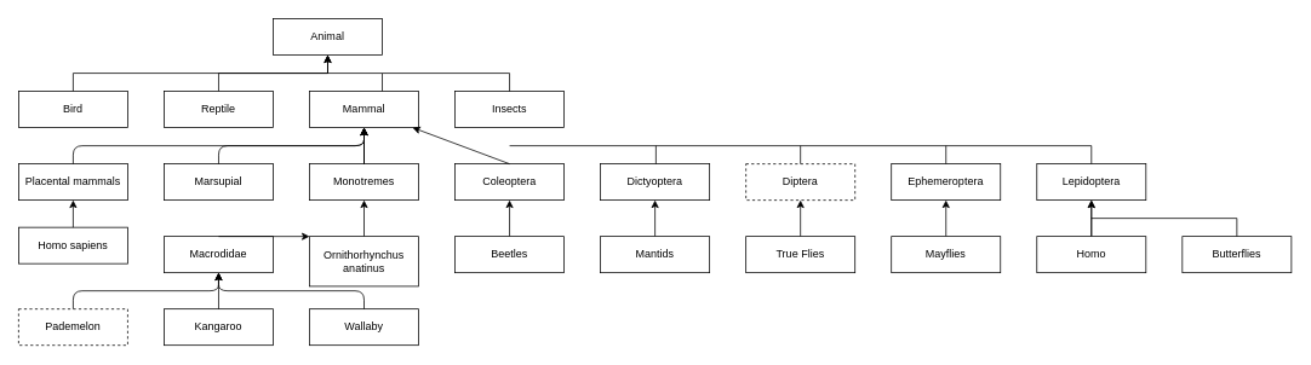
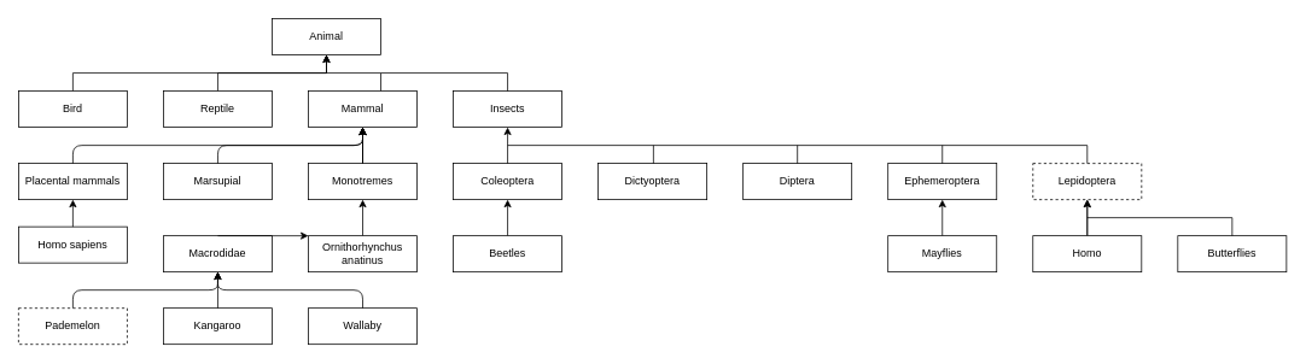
  <mxCell id="0" />
  <mxCell id="1" parent="0" />
  <mxCell id="2" value="Animal&lt;br&gt;" style="rounded=0;whiteSpace=wrap;html=1;" parent="1" vertex="1"><mxGeometry x="300" y="20" width="120" height="40" as="geometry" /></mxCell>
  <mxCell id="3" style="edgeStyle=orthogonalEdgeStyle;rounded=0;orthogonalLoop=1;jettySize=auto;html=1;" parent="1" source="4" edge="1"><mxGeometry relative="1" as="geometry"><mxPoint x="360" y="60" as="targetPoint" /><Array as="points"><mxPoint x="420" y="80" /><mxPoint x="360" y="80" /></Array></mxGeometry></mxCell>
  <mxCell id="4" value="Mammal" style="rounded=0;whiteSpace=wrap;html=1;" parent="1" vertex="1"><mxGeometry x="340" y="100" width="120" height="40" as="geometry" /></mxCell>
- <mxCell id="5" value="Diptera" style="rounded=0;whiteSpace=wrap;html=1;dashed=1;" parent="1" vertex="1"><mxGeometry x="820" y="180" width="120" height="40" as="geometry" /></mxCell>
+ <mxCell id="5" value="Diptera" style="rounded=0;whiteSpace=wrap;html=1;" parent="1" vertex="1"><mxGeometry x="820" y="180" width="120" height="40" as="geometry" /></mxCell>
  <mxCell id="6" value="Dictyoptera" style="rounded=0;whiteSpace=wrap;html=1;" parent="1" vertex="1"><mxGeometry x="660" y="180" width="120" height="40" as="geometry" /></mxCell>
  <mxCell id="7" value="Coleoptera" style="rounded=0;whiteSpace=wrap;html=1;" parent="1" vertex="1"><mxGeometry x="500" y="180" width="120" height="40" as="geometry" /></mxCell>
  <mxCell id="8" style="edgeStyle=orthogonalEdgeStyle;rounded=0;orthogonalLoop=1;jettySize=auto;html=1;entryX=0.5;entryY=1;entryDx=0;entryDy=0;" parent="1" source="9" target="7" edge="1"><mxGeometry relative="1" as="geometry" /></mxCell>
  <mxCell id="9" value="Beetles" style="rounded=0;whiteSpace=wrap;html=1;" parent="1" vertex="1"><mxGeometry x="500" y="260" width="120" height="40" as="geometry" /></mxCell>
- <mxCell id="10" style="edgeStyle=orthogonalEdgeStyle;rounded=0;orthogonalLoop=1;jettySize=auto;html=1;entryX=0.5;entryY=1;entryDx=0;entryDy=0;" parent="1" source="11" target="6" edge="1"><mxGeometry relative="1" as="geometry" /></mxCell>
- <mxCell id="11" value="Mantids" style="rounded=0;whiteSpace=wrap;html=1;" parent="1" vertex="1"><mxGeometry x="660" y="260" width="120" height="40" as="geometry" /></mxCell>
- <mxCell id="12" style="edgeStyle=orthogonalEdgeStyle;rounded=0;orthogonalLoop=1;jettySize=auto;html=1;entryX=0.5;entryY=1;entryDx=0;entryDy=0;" parent="1" source="13" target="5" edge="1"><mxGeometry relative="1" as="geometry" /></mxCell>
- <mxCell id="13" value="True Flies" style="rounded=0;whiteSpace=wrap;html=1;" parent="1" vertex="1"><mxGeometry x="820" y="260" width="120" height="40" as="geometry" /></mxCell>
  <mxCell id="14" style="edgeStyle=orthogonalEdgeStyle;rounded=0;orthogonalLoop=1;jettySize=auto;html=1;entryX=0.5;entryY=1;entryDx=0;entryDy=0;" parent="1" source="15" target="2" edge="1"><mxGeometry relative="1" as="geometry" /></mxCell>
  <mxCell id="15" value="Reptile" style="rounded=0;whiteSpace=wrap;html=1;" parent="1" vertex="1"><mxGeometry x="180" y="100" width="120" height="40" as="geometry" /></mxCell>
  <mxCell id="16" style="edgeStyle=orthogonalEdgeStyle;rounded=0;orthogonalLoop=1;jettySize=auto;html=1;" parent="1" source="17" target="2" edge="1"><mxGeometry relative="1" as="geometry"><Array as="points"><mxPoint x="80" y="80" /><mxPoint x="360" y="80" /></Array></mxGeometry></mxCell>
  <mxCell id="17" value="Bird" style="rounded=0;whiteSpace=wrap;html=1;" parent="1" vertex="1"><mxGeometry x="20" y="100" width="120" height="40" as="geometry" /></mxCell>
  <mxCell id="18" value="Insects" style="rounded=0;whiteSpace=wrap;html=1;" parent="1" vertex="1"><mxGeometry x="500" y="100" width="120" height="40" as="geometry" /></mxCell>
  <mxCell id="19" value="" style="endArrow=none;html=1;" parent="1" edge="1"><mxGeometry width="50" height="50" relative="1" as="geometry"><mxPoint x="420" y="80" as="sourcePoint" /><mxPoint x="560" y="80" as="targetPoint" /></mxGeometry></mxCell>
  <mxCell id="20" value="" style="endArrow=none;html=1;" parent="1" source="18" edge="1"><mxGeometry width="50" height="50" relative="1" as="geometry"><mxPoint x="430" y="160" as="sourcePoint" /><mxPoint x="560" y="80" as="targetPoint" /></mxGeometry></mxCell>
  <mxCell id="21" value="Ephemeroptera" style="rounded=0;whiteSpace=wrap;html=1;" parent="1" vertex="1"><mxGeometry x="980" y="180" width="120" height="40" as="geometry" /></mxCell>
  <mxCell id="22" value="" style="edgeStyle=orthogonalEdgeStyle;rounded=0;orthogonalLoop=1;jettySize=auto;html=1;" parent="1" source="23" target="21" edge="1"><mxGeometry relative="1" as="geometry" /></mxCell>
  <mxCell id="23" value="Mayflies" style="rounded=0;whiteSpace=wrap;html=1;" parent="1" vertex="1"><mxGeometry x="980" y="260" width="120" height="40" as="geometry" /></mxCell>
- <mxCell id="24" value="Lepidoptera" style="rounded=0;whiteSpace=wrap;html=1;" parent="1" vertex="1"><mxGeometry x="1140" y="180" width="120" height="40" as="geometry" /></mxCell>
+ <mxCell id="24" value="Lepidoptera" style="rounded=0;whiteSpace=wrap;html=1;dashed=1;" parent="1" vertex="1"><mxGeometry x="1140" y="180" width="120" height="40" as="geometry" /></mxCell>
  <mxCell id="25" value="" style="edgeStyle=orthogonalEdgeStyle;rounded=0;orthogonalLoop=1;jettySize=auto;html=1;" parent="1" source="27" target="24" edge="1"><mxGeometry relative="1" as="geometry" /></mxCell>
  <mxCell id="26" value="" style="edgeStyle=orthogonalEdgeStyle;rounded=0;orthogonalLoop=1;jettySize=auto;html=1;" parent="1" source="27" target="24" edge="1"><mxGeometry relative="1" as="geometry" /></mxCell>
  <mxCell id="27" value="Homo" style="rounded=0;whiteSpace=wrap;html=1;" parent="1" vertex="1"><mxGeometry x="1140" y="260" width="120" height="40" as="geometry" /></mxCell>
  <mxCell id="28" value="Butterflies" style="rounded=0;whiteSpace=wrap;html=1;" parent="1" vertex="1"><mxGeometry x="1300" y="260" width="120" height="40" as="geometry" /></mxCell>
  <mxCell id="29" value="" style="endArrow=none;html=1;" parent="1" edge="1"><mxGeometry width="50" height="50" relative="1" as="geometry"><mxPoint x="1200" y="240" as="sourcePoint" /><mxPoint x="1360" y="240" as="targetPoint" /></mxGeometry></mxCell>
  <mxCell id="30" value="" style="endArrow=none;html=1;exitX=0.5;exitY=0;exitDx=0;exitDy=0;" parent="1" source="28" edge="1"><mxGeometry width="50" height="50" relative="1" as="geometry"><mxPoint x="1210" y="260" as="sourcePoint" /><mxPoint x="1360" y="240" as="targetPoint" /></mxGeometry></mxCell>
- <mxCell id="31" value="" style="endArrow=classic;html=1;exitX=0.5;exitY=0;exitDx=0;exitDy=0;" parent="1" source="7" target="4" edge="1"><mxGeometry width="50" height="50" relative="1" as="geometry"><mxPoint x="560" y="160" as="sourcePoint" /><mxPoint x="610" y="210" as="targetPoint" /></mxGeometry></mxCell>
+ <mxCell id="31" value="" style="endArrow=classic;html=1;entryX=0.5;entryY=1;entryDx=0;entryDy=0;exitX=0.5;exitY=0;exitDx=0;exitDy=0;" parent="1" source="7" target="18" edge="1"><mxGeometry width="50" height="50" relative="1" as="geometry"><mxPoint x="560" y="160" as="sourcePoint" /><mxPoint x="610" y="210" as="targetPoint" /></mxGeometry></mxCell>
  <mxCell id="32" value="" style="endArrow=none;html=1;" parent="1" edge="1"><mxGeometry width="50" height="50" relative="1" as="geometry"><mxPoint x="1200" y="160" as="sourcePoint" /><mxPoint x="560" y="160" as="targetPoint" /></mxGeometry></mxCell>
  <mxCell id="33" value="" style="endArrow=none;html=1;exitX=0.5;exitY=0;exitDx=0;exitDy=0;" parent="1" edge="1"><mxGeometry width="50" height="50" relative="1" as="geometry"><mxPoint x="721" y="180" as="sourcePoint" /><mxPoint x="721" y="160" as="targetPoint" /></mxGeometry></mxCell>
  <mxCell id="34" value="" style="endArrow=none;html=1;exitX=0.5;exitY=0;exitDx=0;exitDy=0;" parent="1" source="5" edge="1"><mxGeometry width="50" height="50" relative="1" as="geometry"><mxPoint x="861" y="260" as="sourcePoint" /><mxPoint x="880" y="160" as="targetPoint" /></mxGeometry></mxCell>
  <mxCell id="35" value="" style="endArrow=none;html=1;exitX=0.5;exitY=0;exitDx=0;exitDy=0;" parent="1" source="21" edge="1"><mxGeometry width="50" height="50" relative="1" as="geometry"><mxPoint x="1339" y="260" as="sourcePoint" /><mxPoint x="1040" y="160" as="targetPoint" /></mxGeometry></mxCell>
  <mxCell id="36" value="" style="endArrow=none;html=1;exitX=0.5;exitY=0;exitDx=0;exitDy=0;" parent="1" source="24" edge="1"><mxGeometry width="50" height="50" relative="1" as="geometry"><mxPoint x="1120" y="260" as="sourcePoint" /><mxPoint x="1200" y="160" as="targetPoint" /></mxGeometry></mxCell>
  <mxCell id="37" value="" style="edgeStyle=orthogonalEdgeStyle;rounded=0;orthogonalLoop=1;jettySize=auto;html=1;" edge="1" parent="1" source="41" target="4"><mxGeometry relative="1" as="geometry" /></mxCell>
  <mxCell id="38" value="" style="edgeStyle=orthogonalEdgeStyle;rounded=0;orthogonalLoop=1;jettySize=auto;html=1;" edge="1" parent="1" source="41" target="4"><mxGeometry relative="1" as="geometry" /></mxCell>
  <mxCell id="39" value="" style="edgeStyle=orthogonalEdgeStyle;rounded=0;orthogonalLoop=1;jettySize=auto;html=1;" edge="1" parent="1" source="41" target="4"><mxGeometry relative="1" as="geometry" /></mxCell>
  <mxCell id="40" value="" style="edgeStyle=orthogonalEdgeStyle;rounded=0;orthogonalLoop=1;jettySize=auto;html=1;" edge="1" parent="1" source="41" target="4"><mxGeometry relative="1" as="geometry" /></mxCell>
  <mxCell id="41" value="&#10;&#10;Monotremes&#10;&#10;" style="rounded=0;whiteSpace=wrap;html=1;" vertex="1" parent="1"><mxGeometry x="340" y="180" width="120" height="40" as="geometry" /></mxCell>
  <mxCell id="42" value="&#10;&#10;Marsupial&#10;&#10;" style="rounded=0;whiteSpace=wrap;html=1;" vertex="1" parent="1"><mxGeometry x="180" y="180" width="120" height="40" as="geometry" /></mxCell>
  <mxCell id="43" value="&#10;&#10;Placental mammals&#10;&#10;" style="rounded=0;whiteSpace=wrap;html=1;" vertex="1" parent="1"><mxGeometry x="20" y="180" width="120" height="40" as="geometry" /></mxCell>
  <mxCell id="44" value="Homo sapiens" style="rounded=0;whiteSpace=wrap;html=1;" vertex="1" parent="1"><mxGeometry x="20" y="250" width="120" height="40" as="geometry" /></mxCell>
  <mxCell id="45" value="Wallaby" style="rounded=0;whiteSpace=wrap;html=1;" vertex="1" parent="1"><mxGeometry x="340" y="340" width="120" height="40" as="geometry" /></mxCell>
  <mxCell id="46" value="Macrodidae" style="rounded=0;whiteSpace=wrap;html=1;" vertex="1" parent="1"><mxGeometry x="180" y="260" width="120" height="40" as="geometry" /></mxCell>
  <mxCell id="47" value="" style="edgeStyle=segmentEdgeStyle;endArrow=classic;html=1;entryX=0.5;entryY=1;entryDx=0;entryDy=0;" edge="1" parent="1" target="4"><mxGeometry width="50" height="50" relative="1" as="geometry"><mxPoint x="400" y="180" as="sourcePoint" /><mxPoint x="410" y="230" as="targetPoint" /></mxGeometry></mxCell>
  <mxCell id="48" value="" style="edgeStyle=segmentEdgeStyle;endArrow=classic;html=1;exitX=0.5;exitY=0;exitDx=0;exitDy=0;" edge="1" parent="1" source="42"><mxGeometry width="50" height="50" relative="1" as="geometry"><mxPoint x="410" y="190" as="sourcePoint" /><mxPoint x="400" y="140" as="targetPoint" /><Array as="points"><mxPoint x="240" y="160" /></Array></mxGeometry></mxCell>
  <mxCell id="49" value="" style="edgeStyle=segmentEdgeStyle;endArrow=classic;html=1;exitX=0.5;exitY=0;exitDx=0;exitDy=0;" edge="1" parent="1" source="43"><mxGeometry width="50" height="50" relative="1" as="geometry"><mxPoint x="250" y="190" as="sourcePoint" /><mxPoint x="400" y="140" as="targetPoint" /><Array as="points"><mxPoint x="80" y="160" /></Array></mxGeometry></mxCell>
  <mxCell id="50" value="" style="edgeStyle=segmentEdgeStyle;endArrow=classic;html=1;entryX=0.5;entryY=1;entryDx=0;entryDy=0;exitX=0.5;exitY=0;exitDx=0;exitDy=0;" edge="1" parent="1" source="56" target="41"><mxGeometry width="50" height="50" relative="1" as="geometry"><mxPoint x="410" y="190" as="sourcePoint" /><mxPoint x="410" y="150" as="targetPoint" /></mxGeometry></mxCell>
  <mxCell id="51" value="" style="edgeStyle=segmentEdgeStyle;endArrow=classic;html=1;exitX=0.5;exitY=0;exitDx=0;exitDy=0;" edge="1" parent="1" source="46" target="56"><mxGeometry width="50" height="50" relative="1" as="geometry"><mxPoint x="420" y="200" as="sourcePoint" /><mxPoint x="420" y="160" as="targetPoint" /></mxGeometry></mxCell>
  <mxCell id="52" value="" style="edgeStyle=segmentEdgeStyle;endArrow=classic;html=1;entryX=0.5;entryY=1;entryDx=0;entryDy=0;exitX=0.5;exitY=0;exitDx=0;exitDy=0;" edge="1" parent="1" source="44" target="43"><mxGeometry width="50" height="50" relative="1" as="geometry"><mxPoint x="430" y="210" as="sourcePoint" /><mxPoint x="430" y="170" as="targetPoint" /></mxGeometry></mxCell>
  <mxCell id="53" value="Kangaroo" style="rounded=0;whiteSpace=wrap;html=1;" vertex="1" parent="1"><mxGeometry x="180" y="340" width="120" height="40" as="geometry" /></mxCell>
  <mxCell id="54" value="" style="edgeStyle=segmentEdgeStyle;endArrow=classic;html=1;entryX=0.5;entryY=1;entryDx=0;entryDy=0;exitX=0.5;exitY=0;exitDx=0;exitDy=0;" edge="1" parent="1" source="53" target="46"><mxGeometry width="50" height="50" relative="1" as="geometry"><mxPoint x="250" y="270" as="sourcePoint" /><mxPoint x="250" y="230" as="targetPoint" /></mxGeometry></mxCell>
  <mxCell id="55" value="" style="edgeStyle=segmentEdgeStyle;endArrow=classic;html=1;exitX=0.5;exitY=0;exitDx=0;exitDy=0;" edge="1" parent="1" source="45"><mxGeometry width="50" height="50" relative="1" as="geometry"><mxPoint x="250" y="350" as="sourcePoint" /><mxPoint x="240" y="300" as="targetPoint" /><Array as="points"><mxPoint x="400" y="320" /></Array></mxGeometry></mxCell>
- <mxCell id="56" value="Ornithorhynchus anatinus" style="rounded=0;whiteSpace=wrap;html=1;" vertex="1" parent="1"><mxGeometry x="340" y="260" width="120" height="55" as="geometry" /></mxCell>
+ <mxCell id="56" value="Ornithorhynchus anatinus" style="rounded=0;whiteSpace=wrap;html=1;" vertex="1" parent="1"><mxGeometry x="340" y="260" width="120" height="40" as="geometry" /></mxCell>
  <mxCell id="57" value="Pademelon" style="rounded=0;whiteSpace=wrap;html=1;dashed=1;" vertex="1" parent="1"><mxGeometry x="20" y="340" width="120" height="40" as="geometry" /></mxCell>
  <mxCell id="58" value="" style="edgeStyle=segmentEdgeStyle;endArrow=classic;html=1;exitX=0.5;exitY=0;exitDx=0;exitDy=0;" edge="1" parent="1" source="57"><mxGeometry width="50" height="50" relative="1" as="geometry"><mxPoint x="410" y="350" as="sourcePoint" /><mxPoint x="240" y="300" as="targetPoint" /><Array as="points"><mxPoint x="80" y="320" /><mxPoint x="240" y="320" /></Array></mxGeometry></mxCell>
